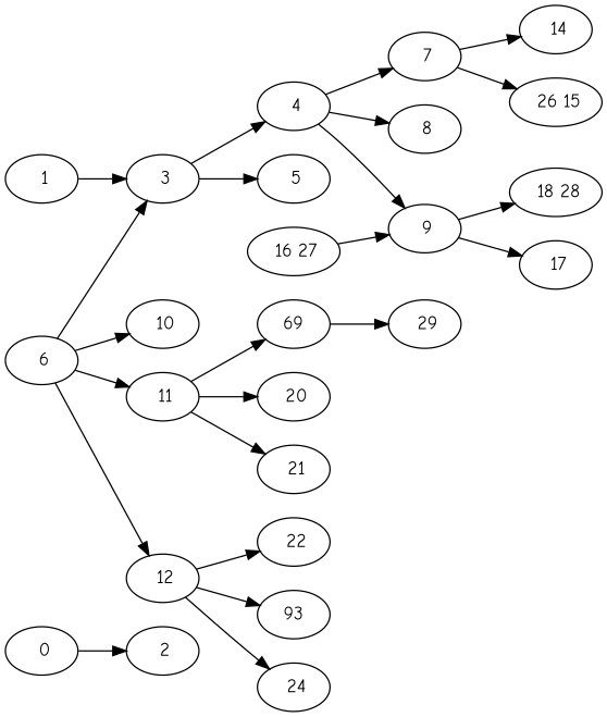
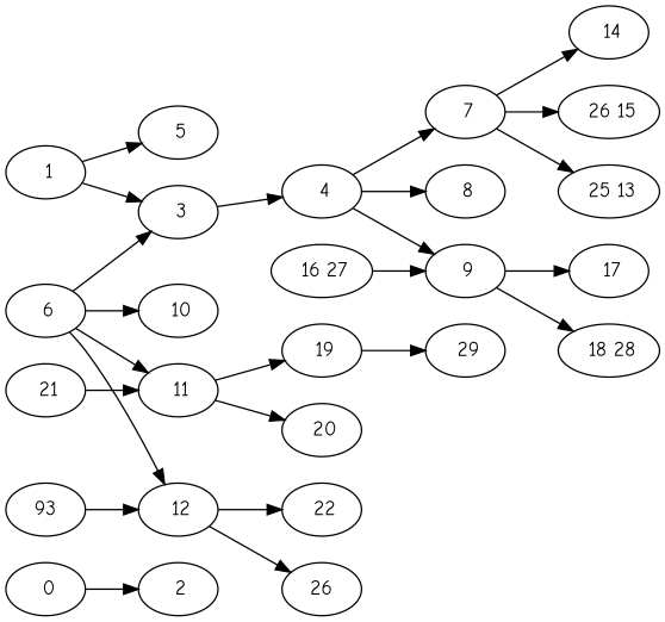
  digraph {
    fontname="Comic Neue"
    rankdir=LR
    node [fontname="Comic Neue"]
    edge [fontname="Comic Neue"]
    " 0"
    " 2"
    " 1"
    " 3"
    " 4"
    " 5"
    " 7"
    " 8"
    " 9"
    " 6"
    " 10"
    " 11"
    " 12"
    " 14"
    " 26 15"
+   " 25 13"
    " 18 28"
    " 17"
-   " 19" [label=69]
+   " 19"
    " 20"
    " 21"
    " 22"
    n23 [label=93]
-   " 24"
+   " 24" [label=26]
    " 16 27"
    " 29"
    " 0" -> " 2"
    " 1" -> " 3"
    " 3" -> " 4"
-   " 3" -> " 5"
+   " 1" -> " 5"
    " 4" -> " 7"
    " 4" -> " 8"
    " 4" -> " 9"
    " 7" -> " 14"
    " 7" -> " 26 15"
+   " 7" -> " 25 13"
    " 9" -> " 18 28"
    " 9" -> " 17"
    " 6" -> " 3"
    " 6" -> " 10"
    " 6" -> " 11"
    " 6" -> " 12"
    " 11" -> " 19"
    " 11" -> " 20"
-   " 11" -> " 21"
+   " 21" -> " 11"
    " 12" -> " 22"
-   " 12" -> n23
+   n23 -> " 12"
    " 12" -> " 24"
    " 19" -> " 29"
    " 16 27" -> " 9"
  }
